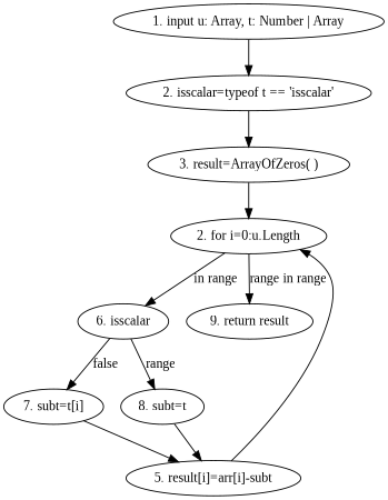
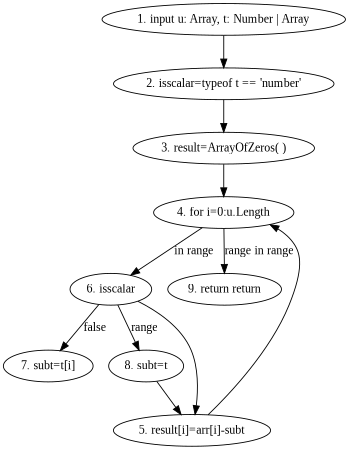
  digraph {
    fontname="Liberation Serif"
    node [fontname="Liberation Serif"]
    edge [fontname="Liberation Serif"]
    n1 [label="1. input u: Array, t: Number | Array"]
-   n2 [label="2. isscalar=typeof t == 'isscalar'"]
+   n2 [label="2. isscalar=typeof t == 'number'"]
    n3 [label="3. result=ArrayOfZeros( )"]
-   n4 [label="2. for i=0:u.Length"]
+   n4 [label="4. for i=0:u.Length"]
    n5 [label="6. isscalar"]
-   n6 [label="9. return result"]
+   n6 [label="9. return return"]
    n7 [label="7. subt=t[i]"]
    n8 [label="8. subt=t"]
    n9 [label="5. result[i]=arr[i]-subt"]
    n1 -> n2
    n2 -> n3
    n3 -> n4
    n4 -> n5 [label="in range"]
    n4 -> n6 [label="range in range"]
    n5 -> n7 [label=false]
    n5 -> n8 [label=range]
-   n7 -> n9
+   n5 -> n9
    n8 -> n9
    n9 -> n4
  }
